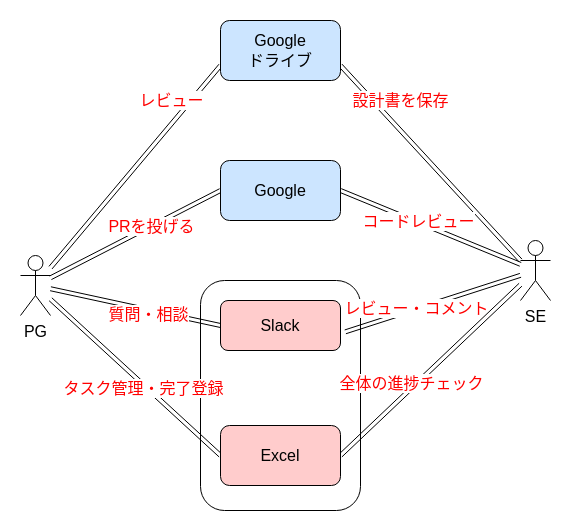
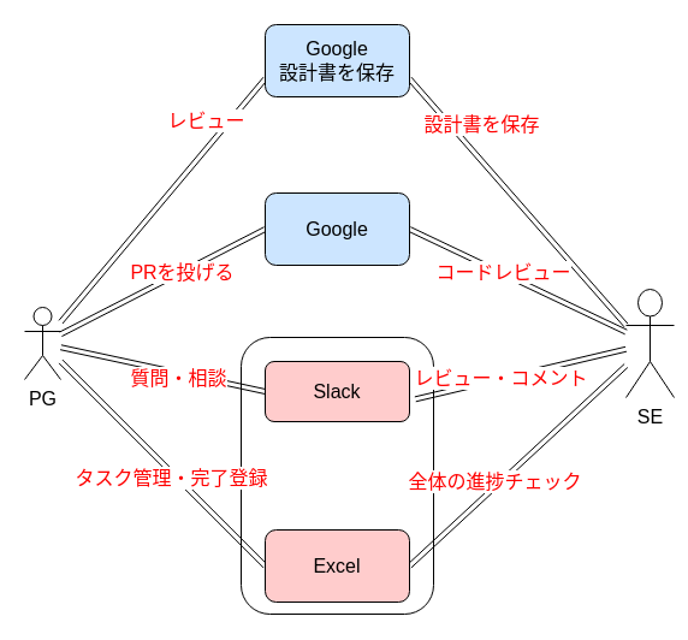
  <mxCell id="0" />
  <mxCell id="1" parent="0" />
  <mxCell id="2" value="" style="rounded=1;whiteSpace=wrap;html=1;labelBackgroundColor=none;fontSize=16;fontColor=#FF0000;" vertex="1" parent="1"><mxGeometry x="200" y="280" width="160" height="230" as="geometry" /></mxCell>
  <mxCell id="3" style="html=1;fontSize=16;shape=link;" edge="1" parent="1" source="10"><mxGeometry relative="1" as="geometry"><mxPoint x="220" y="65" as="targetPoint" /></mxGeometry></mxCell>
  <mxCell id="4" style="edgeStyle=none;html=1;entryX=0;entryY=0.5;entryDx=0;entryDy=0;fontSize=16;fontColor=#FF0000;shape=link;" edge="1" parent="1" source="10" target="19"><mxGeometry relative="1" as="geometry" /></mxCell>
  <mxCell id="5" value="PRを投げる" style="edgeLabel;html=1;align=center;verticalAlign=middle;resizable=0;points=[];fontSize=16;fontColor=#FF0000;" vertex="1" connectable="0" parent="4"><mxGeometry x="0.178" relative="1" as="geometry"><mxPoint as="offset" /></mxGeometry></mxCell>
  <mxCell id="6" style="edgeStyle=none;shape=link;html=1;entryX=0;entryY=0.5;entryDx=0;entryDy=0;fontSize=16;fontColor=#FF0000;" edge="1" parent="1" source="10" target="20"><mxGeometry relative="1" as="geometry" /></mxCell>
  <mxCell id="7" value="質問・相談" style="edgeLabel;html=1;align=center;verticalAlign=middle;resizable=0;points=[];fontSize=16;fontColor=#FF0000;" vertex="1" connectable="0" parent="6"><mxGeometry x="0.158" y="-4" relative="1" as="geometry"><mxPoint as="offset" /></mxGeometry></mxCell>
  <mxCell id="8" style="edgeStyle=none;shape=link;html=1;entryX=0;entryY=0.5;entryDx=0;entryDy=0;fontSize=16;fontColor=#FF0000;" edge="1" parent="1" source="10" target="23"><mxGeometry relative="1" as="geometry" /></mxCell>
  <mxCell id="9" value="タスク管理・完了登録" style="edgeLabel;html=1;align=center;verticalAlign=middle;resizable=0;points=[];fontSize=16;fontColor=#FF0000;" vertex="1" connectable="0" parent="8"><mxGeometry x="0.108" y="-3" relative="1" as="geometry"><mxPoint as="offset" /></mxGeometry></mxCell>
  <mxCell id="10" value="&lt;font style=&quot;font-size: 16px;&quot;&gt;PG&lt;/font&gt;" style="shape=umlActor;verticalLabelPosition=bottom;verticalAlign=top;html=1;outlineConnect=0;" vertex="1" parent="1"><mxGeometry x="20" y="255" width="30" height="60" as="geometry" /></mxCell>
  <mxCell id="11" style="edgeStyle=none;shape=link;html=1;entryX=1.04;entryY=0.627;entryDx=0;entryDy=0;entryPerimeter=0;fontSize=16;fontColor=#FF0000;" edge="1" parent="1" source="13" target="20"><mxGeometry relative="1" as="geometry" /></mxCell>
  <mxCell id="12" value="レビュー・コメント" style="edgeLabel;html=1;align=center;verticalAlign=middle;resizable=0;points=[];fontSize=16;fontColor=#FF0000;" vertex="1" connectable="0" parent="11"><mxGeometry x="0.19" y="-1" relative="1" as="geometry"><mxPoint as="offset" /></mxGeometry></mxCell>
- <mxCell id="13" value="&lt;span style=&quot;font-size: 16px;&quot;&gt;SE&lt;/span&gt;" style="shape=umlActor;verticalLabelPosition=bottom;verticalAlign=top;html=1;outlineConnect=0;labelBackgroundColor=none;align=center;" vertex="1" parent="1"><mxGeometry x="520" y="240" width="30" height="60" as="geometry" /></mxCell>
+ <mxCell id="13" value="&lt;span style=&quot;font-size: 16px;&quot;&gt;SE&lt;/span&gt;" style="shape=umlActor;verticalLabelPosition=bottom;verticalAlign=top;html=1;outlineConnect=0;labelBackgroundColor=none;align=center;" vertex="1" parent="1"><mxGeometry x="520" y="240" width="40" height="90" as="geometry" /></mxCell>
  <mxCell id="14" style="edgeStyle=none;html=1;exitX=1;exitY=0.75;exitDx=0;exitDy=0;entryX=0;entryY=0.333;entryDx=0;entryDy=0;entryPerimeter=0;fontSize=16;shape=link;" edge="1" parent="1" source="16" target="13"><mxGeometry relative="1" as="geometry" /></mxCell>
  <mxCell id="15" value="&lt;font color=&quot;#ff0000&quot;&gt;設計書を保存&lt;/font&gt;" style="edgeLabel;html=1;align=center;verticalAlign=middle;resizable=0;points=[];fontSize=16;" vertex="1" connectable="0" parent="14"><mxGeometry x="-0.377" y="-1" relative="1" as="geometry"><mxPoint x="4" y="-27" as="offset" /></mxGeometry></mxCell>
- <mxCell id="16" value="Google&lt;br&gt;ドライブ" style="rounded=1;whiteSpace=wrap;html=1;labelBackgroundColor=none;fontSize=16;fillColor=#CCE5FF;" vertex="1" parent="1"><mxGeometry x="220" y="20" width="120" height="60" as="geometry" /></mxCell>
+ <mxCell id="16" value="Google&lt;br&gt;設計書を保存" style="rounded=1;whiteSpace=wrap;html=1;labelBackgroundColor=none;fontSize=16;fillColor=#CCE5FF;" vertex="1" parent="1"><mxGeometry x="220" y="20" width="120" height="60" as="geometry" /></mxCell>
  <mxCell id="17" style="edgeStyle=none;html=1;exitX=1;exitY=0.5;exitDx=0;exitDy=0;fontSize=16;fontColor=#FF0000;shape=link;" edge="1" parent="1" source="19" target="13"><mxGeometry relative="1" as="geometry" /></mxCell>
  <mxCell id="18" value="コードレビュー" style="edgeLabel;html=1;align=center;verticalAlign=middle;resizable=0;points=[];fontSize=16;fontColor=#FF0000;" vertex="1" connectable="0" parent="17"><mxGeometry x="-0.145" y="1" relative="1" as="geometry"><mxPoint as="offset" /></mxGeometry></mxCell>
  <mxCell id="19" value="Google" style="rounded=1;whiteSpace=wrap;html=1;labelBackgroundColor=none;fontSize=16;fillColor=#CCE5FF;" vertex="1" parent="1"><mxGeometry x="220" y="160" width="120" height="60" as="geometry" /></mxCell>
  <mxCell id="20" value="Slack" style="rounded=1;whiteSpace=wrap;html=1;labelBackgroundColor=none;fontSize=16;fillColor=#FFCCCC;" vertex="1" parent="1"><mxGeometry x="220" y="300" width="120" height="50" as="geometry" /></mxCell>
  <mxCell id="21" style="edgeStyle=none;shape=link;html=1;exitX=1;exitY=0.5;exitDx=0;exitDy=0;fontSize=16;fontColor=#FF0000;" edge="1" parent="1" source="23" target="13"><mxGeometry relative="1" as="geometry" /></mxCell>
  <mxCell id="22" value="全体の進捗チェック" style="edgeLabel;html=1;align=center;verticalAlign=middle;resizable=0;points=[];fontSize=16;fontColor=#FF0000;" vertex="1" connectable="0" parent="21"><mxGeometry x="-0.188" y="4" relative="1" as="geometry"><mxPoint as="offset" /></mxGeometry></mxCell>
- <mxCell id="23" value="Excel" style="rounded=1;whiteSpace=wrap;html=1;labelBackgroundColor=none;fontSize=16;fillColor=#FFCCCC;" vertex="1" parent="1"><mxGeometry x="220" y="425" width="120" height="60" as="geometry" /></mxCell>
+ <mxCell id="23" value="Excel" style="rounded=1;whiteSpace=wrap;html=1;labelBackgroundColor=none;fontSize=16;fillColor=#FFCCCC;" vertex="1" parent="1"><mxGeometry x="220" y="440" width="120" height="60" as="geometry" /></mxCell>
  <mxCell id="24" value="&lt;span style=&quot;color: rgb(255, 0, 0);&quot;&gt;レビュー&lt;/span&gt;" style="edgeLabel;html=1;align=center;verticalAlign=middle;resizable=0;points=[];fontSize=16;" vertex="1" connectable="0" parent="1"><mxGeometry x="170.002" y="99.997" as="geometry" /></mxCell>
